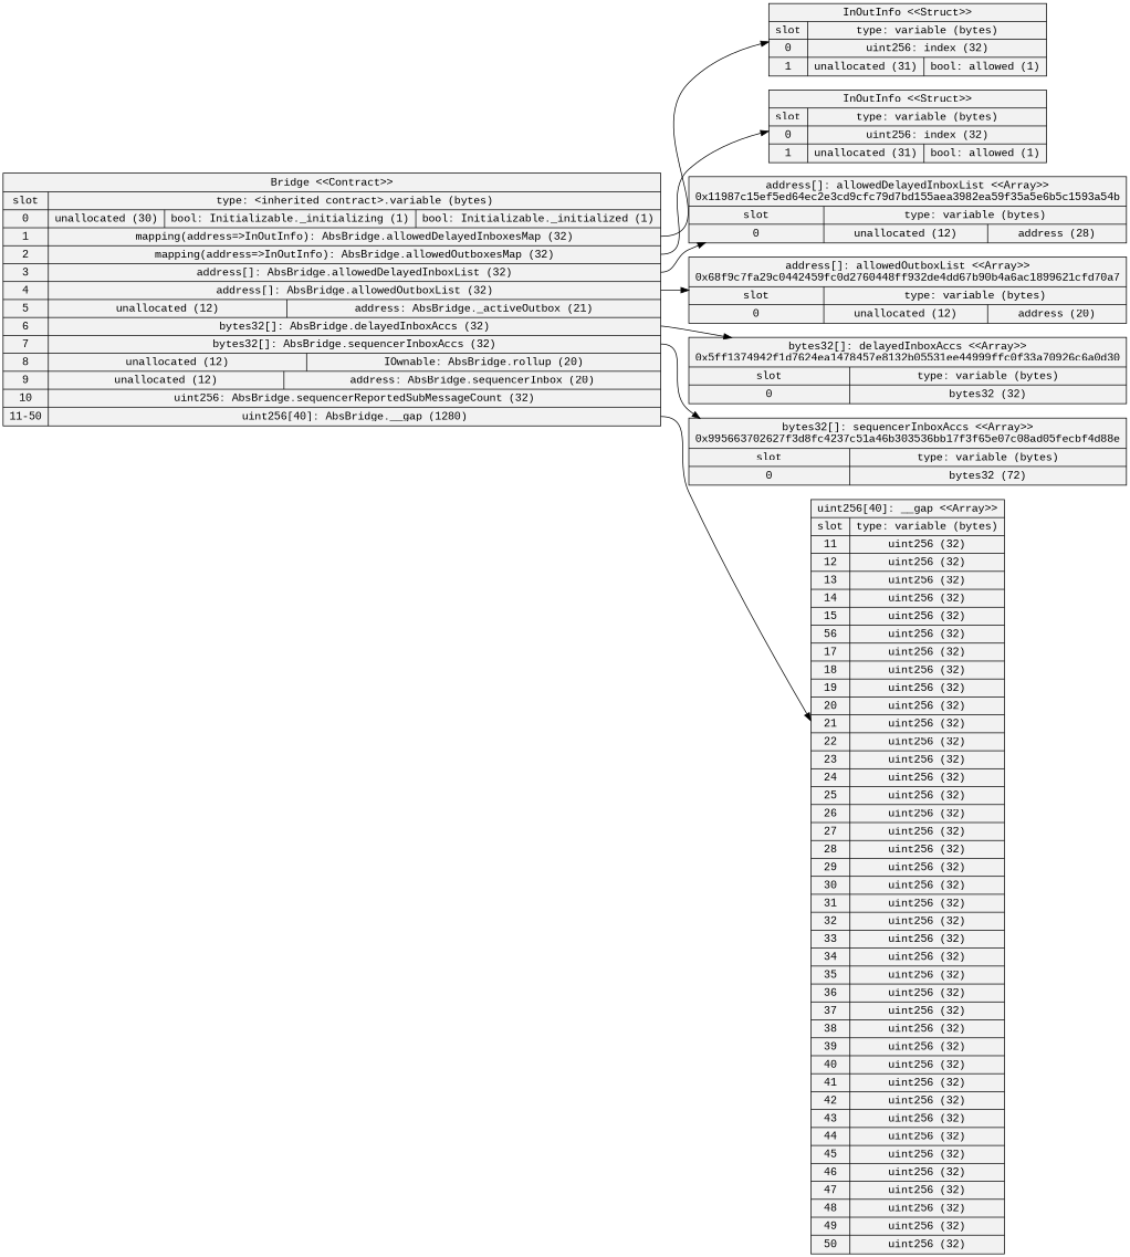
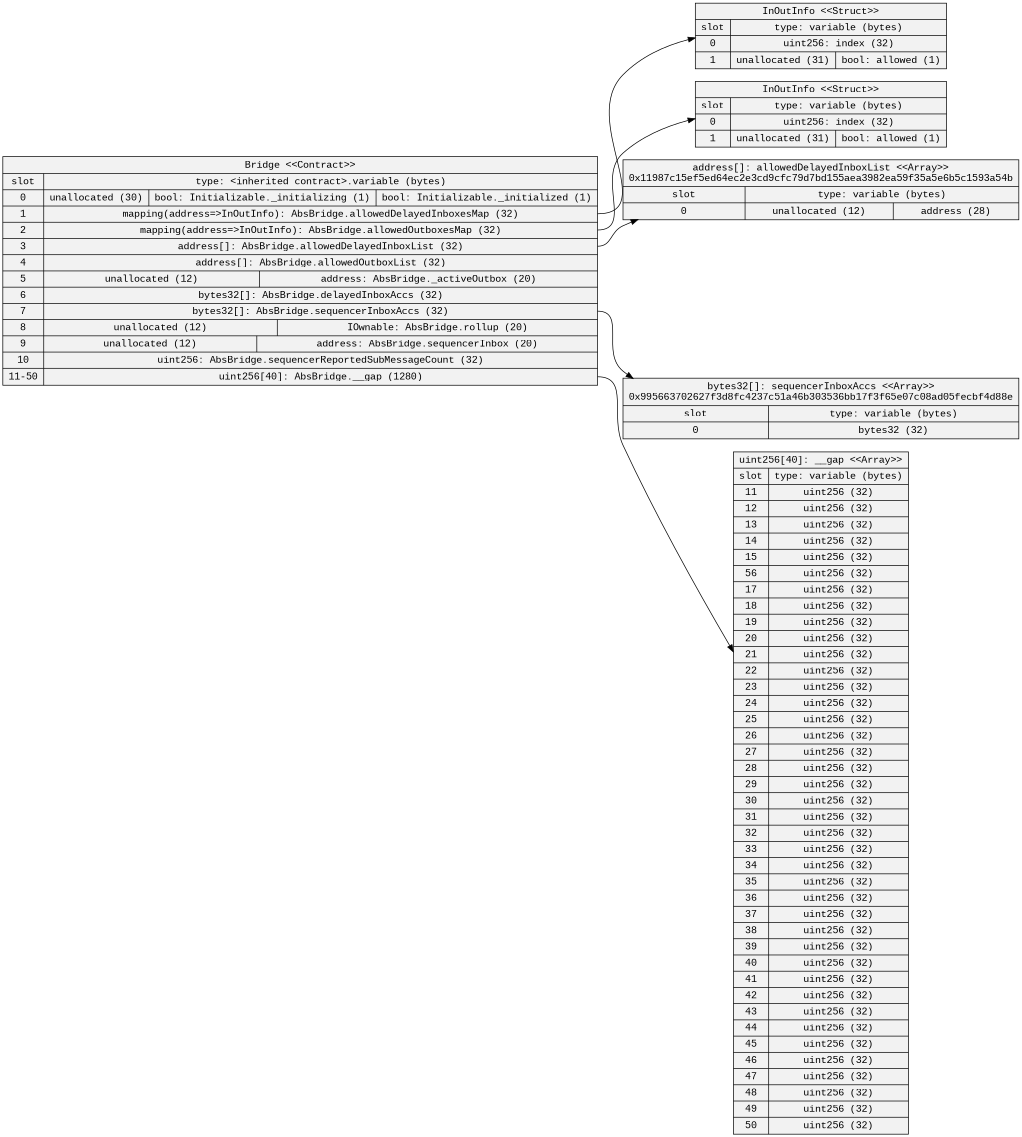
  digraph {
    arrowhead=open
    color=black
    rankdir=LR
    node [fillcolor=gray95 fontname="Courier New" shape=record style=filled]
-   n1 [label="Bridge \<\<Contract\>\>\n | {{ slot| 0 | 1 | 2 | 3 | 4 | 5 | 6 | 7 | 8 | 9 | 10 | 11-50 } | { type: \<inherited contract\>.variable (bytes) | {  unallocated (30)  |  bool: Initializable._initializing (1)  |  bool: Initializable._initialized (1) } | { <5> mapping\(address=\>InOutInfo\): AbsBridge.allowedDelayedInboxesMap (32) } | { <8> mapping\(address=\>InOutInfo\): AbsBridge.allowedOutboxesMap (32) } | { <10> address[]: AbsBridge.allowedDelayedInboxList (32) } | { <12> address[]: AbsBridge.allowedOutboxList (32) } | {  unallocated (12)  |  address: AbsBridge._activeOutbox (21) } | { <15> bytes32[]: AbsBridge.delayedInboxAccs (32) } | { <17> bytes32[]: AbsBridge.sequencerInboxAccs (32) } | {  unallocated (12)  |  IOwnable: AbsBridge.rollup (20) } | {  unallocated (12)  |  address: AbsBridge.sequencerInbox (20) } | {  uint256: AbsBridge.sequencerReportedSubMessageCount (32) } | { <61> uint256[40]: AbsBridge.__gap (1280) }}}"]
+   n1 [label="Bridge \<\<Contract\>\>\n | {{ slot| 0 | 1 | 2 | 3 | 4 | 5 | 6 | 7 | 8 | 9 | 10 | 11-50 } | { type: \<inherited contract\>.variable (bytes) | {  unallocated (30)  |  bool: Initializable._initializing (1)  |  bool: Initializable._initialized (1) } | { <5> mapping\(address=\>InOutInfo\): AbsBridge.allowedDelayedInboxesMap (32) } | { <8> mapping\(address=\>InOutInfo\): AbsBridge.allowedOutboxesMap (32) } | { <10> address[]: AbsBridge.allowedDelayedInboxList (32) } | { <12> address[]: AbsBridge.allowedOutboxList (32) } | {  unallocated (12)  |  address: AbsBridge._activeOutbox (20) } | { <15> bytes32[]: AbsBridge.delayedInboxAccs (32) } | { <17> bytes32[]: AbsBridge.sequencerInboxAccs (32) } | {  unallocated (12)  |  IOwnable: AbsBridge.rollup (20) } | {  unallocated (12)  |  address: AbsBridge.sequencerInbox (20) } | {  uint256: AbsBridge.sequencerReportedSubMessageCount (32) } | { <61> uint256[40]: AbsBridge.__gap (1280) }}}"]
    n2 [label="InOutInfo \<\<Struct\>\>\n | {{ slot| 0 | 1 } | { type: variable (bytes) | {  uint256: index (32) } | {  unallocated (31)  |  bool: allowed (1) }}}"]
    n3 [label="InOutInfo \<\<Struct\>\>\n | {{ slot| 0 | 1 } | { type: variable (bytes) | {  uint256: index (32) } | {  unallocated (31)  |  bool: allowed (1) }}}"]
    n4 [label="address[]: allowedDelayedInboxList \<\<Array\>\>\n0x11987c15ef5ed64ec2e3cd9cfc79d7bd155aea3982ea59f35a5e6b5c1593a54b | {{ slot| 0 } | { type: variable (bytes) | {  unallocated (12)  |  address (28) }}}"]
-   n5 [label="address[]: allowedOutboxList \<\<Array\>\>\n0x68f9c7fa29c0442459fc0d2760448ff932de4dd67b90b4a6ac1899621cfd70a7 | {{ slot| 0 } | { type: variable (bytes) | {  unallocated (12)  |  address (20) }}}"]
-   n6 [label="bytes32[]: delayedInboxAccs \<\<Array\>\>\n0x5ff1374942f1d7624ea1478457e8132b05531ee44999ffc0f33a70926c6a0d30 | {{ slot| 0 } | { type: variable (bytes) | {  bytes32 (32) }}}"]
-   n7 [label="bytes32[]: sequencerInboxAccs \<\<Array\>\>\n0x995663702627f3d8fc4237c51a46b303536bb17f3f65e07c08ad05fecbf4d88e | {{ slot| 0 } | { type: variable (bytes) | {  bytes32 (72) }}}"]
+   n7 [label="bytes32[]: sequencerInboxAccs \<\<Array\>\>\n0x995663702627f3d8fc4237c51a46b303536bb17f3f65e07c08ad05fecbf4d88e | {{ slot| 0 } | { type: variable (bytes) | {  bytes32 (32) }}}"]
    n8 [label="uint256[40]: __gap \<\<Array\>\>\n | {{ slot| 11 | 12 | 13 | 14 | 15 | 56 | 17 | 18 | 19 | 20 | 21 | 22 | 23 | 24 | 25 | 26 | 27 | 28 | 29 | 30 | 31 | 32 | 33 | 34 | 35 | 36 | 37 | 38 | 39 | 40 | 41 | 42 | 43 | 44 | 45 | 46 | 47 | 48 | 49 | 50 } | { type: variable (bytes) | {  uint256 (32) } | {  uint256 (32) } | {  uint256 (32) } | {  uint256 (32) } | {  uint256 (32) } | {  uint256 (32) } | {  uint256 (32) } | {  uint256 (32) } | {  uint256 (32) } | {  uint256 (32) } | {  uint256 (32) } | {  uint256 (32) } | {  uint256 (32) } | {  uint256 (32) } | {  uint256 (32) } | {  uint256 (32) } | {  uint256 (32) } | {  uint256 (32) } | {  uint256 (32) } | {  uint256 (32) } | {  uint256 (32) } | {  uint256 (32) } | {  uint256 (32) } | {  uint256 (32) } | {  uint256 (32) } | {  uint256 (32) } | {  uint256 (32) } | {  uint256 (32) } | {  uint256 (32) } | {  uint256 (32) } | {  uint256 (32) } | {  uint256 (32) } | {  uint256 (32) } | {  uint256 (32) } | {  uint256 (32) } | {  uint256 (32) } | {  uint256 (32) } | {  uint256 (32) } | {  uint256 (32) } | {  uint256 (32) }}}"]
    n1 -> n2 [tailport=5]
    n1 -> n3 [tailport=8]
    n1 -> n4 [tailport=10]
-   n1 -> n5 [tailport=12]
-   n1 -> n6 [tailport=15]
    n1 -> n7 [tailport=17]
    n1 -> n8 [tailport=61]
  }
